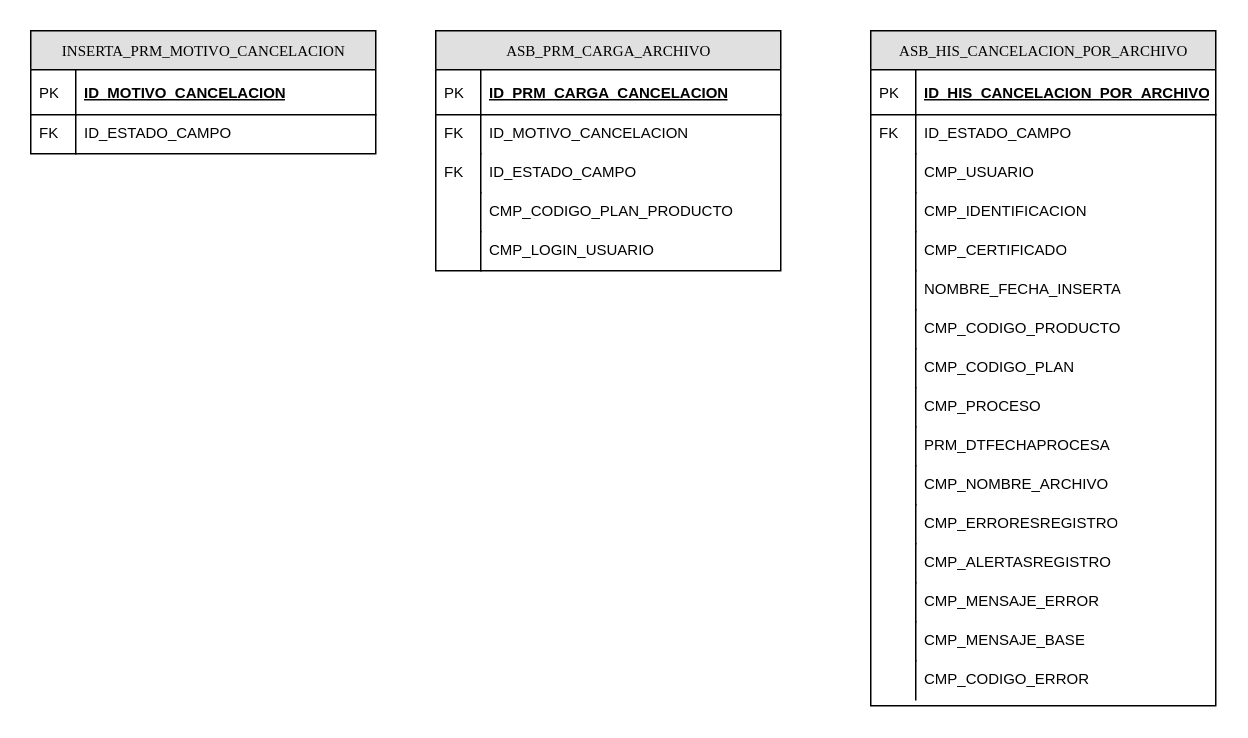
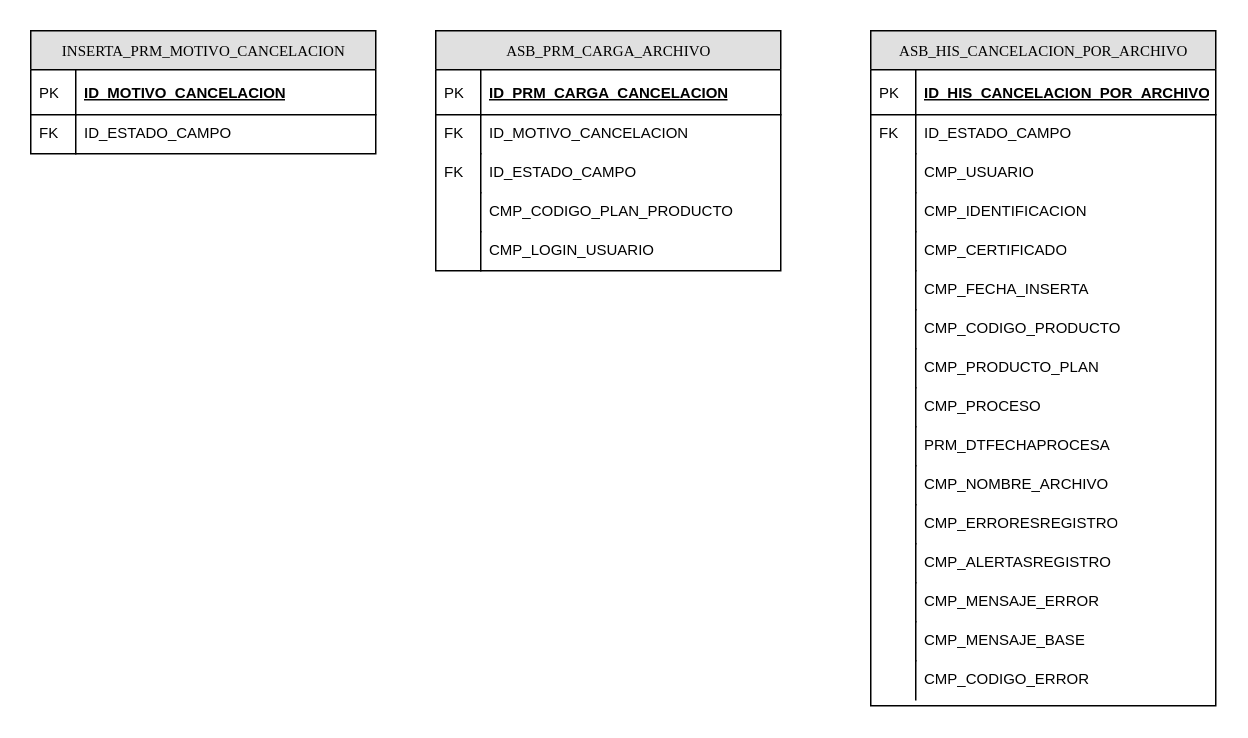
  <mxCell id="0" />
  <mxCell id="1" parent="0" />
  <mxCell id="2" value="INSERTA_PRM_MOTIVO_CANCELACION" style="swimlane;html=1;fontStyle=0;childLayout=stackLayout;horizontal=1;startSize=26;fillColor=#e0e0e0;horizontalStack=0;resizeParent=1;resizeLast=0;collapsible=1;marginBottom=0;swimlaneFillColor=#ffffff;align=center;rounded=0;shadow=0;comic=0;labelBackgroundColor=none;strokeWidth=1;fontFamily=Verdana;fontSize=10;" parent="1" vertex="1"><mxGeometry x="20" y="20" width="230" height="82" as="geometry" /></mxCell>
  <mxCell id="3" value="ID_MOTIVO_CANCELACION" style="shape=partialRectangle;top=0;left=0;right=0;bottom=1;html=1;align=left;verticalAlign=middle;fillColor=none;spacingLeft=34;spacingRight=4;whiteSpace=wrap;overflow=hidden;rotatable=0;points=[[0,0.5],[1,0.5]];portConstraint=eastwest;dropTarget=0;fontStyle=5;fontSize=10;" parent="2" vertex="1"><mxGeometry y="26" width="230" height="30" as="geometry" /></mxCell>
  <mxCell id="4" value="PK" style="shape=partialRectangle;top=0;left=0;bottom=0;html=1;fillColor=none;align=left;verticalAlign=middle;spacingLeft=4;spacingRight=4;whiteSpace=wrap;overflow=hidden;rotatable=0;points=[];portConstraint=eastwest;part=1;fontSize=10;" parent="3" vertex="1" connectable="0"><mxGeometry width="30" height="30" as="geometry" /></mxCell>
  <mxCell id="5" value="ID_ESTADO_CAMPO" style="shape=partialRectangle;top=0;left=0;right=0;bottom=0;html=1;align=left;verticalAlign=top;fillColor=none;spacingLeft=34;spacingRight=4;whiteSpace=wrap;overflow=hidden;rotatable=0;points=[[0,0.5],[1,0.5]];portConstraint=eastwest;dropTarget=0;fontSize=10;" parent="2" vertex="1"><mxGeometry y="56" width="230" height="26" as="geometry" /></mxCell>
  <mxCell id="6" value="FK" style="shape=partialRectangle;top=0;left=0;bottom=0;html=1;fillColor=none;align=left;verticalAlign=top;spacingLeft=4;spacingRight=4;whiteSpace=wrap;overflow=hidden;rotatable=0;points=[];portConstraint=eastwest;part=1;fontSize=10;" parent="5" vertex="1" connectable="0"><mxGeometry width="30" height="26" as="geometry" /></mxCell>
  <mxCell id="7" value="ASB_PRM_CARGA_ARCHIVO" style="swimlane;html=1;fontStyle=0;childLayout=stackLayout;horizontal=1;startSize=26;fillColor=#e0e0e0;horizontalStack=0;resizeParent=1;resizeLast=0;collapsible=1;marginBottom=0;swimlaneFillColor=#ffffff;align=center;rounded=0;shadow=0;comic=0;labelBackgroundColor=none;strokeWidth=1;fontFamily=Verdana;fontSize=10;" vertex="1" parent="1"><mxGeometry x="290" y="20" width="230" height="160" as="geometry" /></mxCell>
  <mxCell id="8" value="ID_PRM_CARGA_CANCELACION" style="shape=partialRectangle;top=0;left=0;right=0;bottom=1;html=1;align=left;verticalAlign=middle;fillColor=none;spacingLeft=34;spacingRight=4;whiteSpace=wrap;overflow=hidden;rotatable=0;points=[[0,0.5],[1,0.5]];portConstraint=eastwest;dropTarget=0;fontStyle=5;fontSize=10;" vertex="1" parent="7"><mxGeometry y="26" width="230" height="30" as="geometry" /></mxCell>
  <mxCell id="9" value="PK" style="shape=partialRectangle;top=0;left=0;bottom=0;html=1;fillColor=none;align=left;verticalAlign=middle;spacingLeft=4;spacingRight=4;whiteSpace=wrap;overflow=hidden;rotatable=0;points=[];portConstraint=eastwest;part=1;fontSize=10;" vertex="1" connectable="0" parent="8"><mxGeometry width="30" height="30" as="geometry" /></mxCell>
  <mxCell id="10" value="ID_MOTIVO_CANCELACION" style="shape=partialRectangle;top=0;left=0;right=0;bottom=0;html=1;align=left;verticalAlign=top;fillColor=none;spacingLeft=34;spacingRight=4;whiteSpace=wrap;overflow=hidden;rotatable=0;points=[[0,0.5],[1,0.5]];portConstraint=eastwest;dropTarget=0;fontSize=10;" vertex="1" parent="7"><mxGeometry y="56" width="230" height="26" as="geometry" /></mxCell>
  <mxCell id="11" value="FK" style="shape=partialRectangle;top=0;left=0;bottom=0;html=1;fillColor=none;align=left;verticalAlign=top;spacingLeft=4;spacingRight=4;whiteSpace=wrap;overflow=hidden;rotatable=0;points=[];portConstraint=eastwest;part=1;fontSize=10;" vertex="1" connectable="0" parent="10"><mxGeometry width="30" height="26" as="geometry" /></mxCell>
  <mxCell id="12" value="ID_ESTADO_CAMPO" style="shape=partialRectangle;top=0;left=0;right=0;bottom=0;html=1;align=left;verticalAlign=top;fillColor=none;spacingLeft=34;spacingRight=4;whiteSpace=wrap;overflow=hidden;rotatable=0;points=[[0,0.5],[1,0.5]];portConstraint=eastwest;dropTarget=0;fontSize=10;" vertex="1" parent="7"><mxGeometry y="82" width="230" height="26" as="geometry" /></mxCell>
  <mxCell id="13" value="FK" style="shape=partialRectangle;top=0;left=0;bottom=0;html=1;fillColor=none;align=left;verticalAlign=top;spacingLeft=4;spacingRight=4;whiteSpace=wrap;overflow=hidden;rotatable=0;points=[];portConstraint=eastwest;part=1;fontSize=10;" vertex="1" connectable="0" parent="12"><mxGeometry width="30" height="26" as="geometry" /></mxCell>
  <mxCell id="14" value="CMP_CODIGO_PLAN_PRODUCTO" style="shape=partialRectangle;top=0;left=0;right=0;bottom=0;html=1;align=left;verticalAlign=top;fillColor=none;spacingLeft=34;spacingRight=4;whiteSpace=wrap;overflow=hidden;rotatable=0;points=[[0,0.5],[1,0.5]];portConstraint=eastwest;dropTarget=0;fontSize=10;" vertex="1" parent="7"><mxGeometry y="108" width="230" height="26" as="geometry" /></mxCell>
  <mxCell id="15" value="" style="shape=partialRectangle;top=0;left=0;bottom=0;html=1;fillColor=none;align=left;verticalAlign=top;spacingLeft=4;spacingRight=4;whiteSpace=wrap;overflow=hidden;rotatable=0;points=[];portConstraint=eastwest;part=1;fontSize=10;" vertex="1" connectable="0" parent="14"><mxGeometry width="30" height="26" as="geometry" /></mxCell>
  <mxCell id="16" value="CMP_LOGIN_USUARIO" style="shape=partialRectangle;top=0;left=0;right=0;bottom=0;html=1;align=left;verticalAlign=top;fillColor=none;spacingLeft=34;spacingRight=4;whiteSpace=wrap;overflow=hidden;rotatable=0;points=[[0,0.5],[1,0.5]];portConstraint=eastwest;dropTarget=0;fontSize=10;" vertex="1" parent="7"><mxGeometry y="134" width="230" height="26" as="geometry" /></mxCell>
  <mxCell id="17" value="" style="shape=partialRectangle;top=0;left=0;bottom=0;html=1;fillColor=none;align=left;verticalAlign=top;spacingLeft=4;spacingRight=4;whiteSpace=wrap;overflow=hidden;rotatable=0;points=[];portConstraint=eastwest;part=1;fontSize=10;" vertex="1" connectable="0" parent="16"><mxGeometry width="30" height="26" as="geometry" /></mxCell>
  <mxCell id="18" value="ASB_HIS_CANCELACION_POR_ARCHIVO" style="swimlane;html=1;fontStyle=0;childLayout=stackLayout;horizontal=1;startSize=26;fillColor=#e0e0e0;horizontalStack=0;resizeParent=1;resizeLast=0;collapsible=1;marginBottom=0;swimlaneFillColor=#ffffff;align=center;rounded=0;shadow=0;comic=0;labelBackgroundColor=none;strokeWidth=1;fontFamily=Verdana;fontSize=10;" vertex="1" parent="1"><mxGeometry x="580" y="20" width="230" height="450" as="geometry" /></mxCell>
  <mxCell id="19" value="ID_HIS_CANCELACION_POR_ARCHIVO" style="shape=partialRectangle;top=0;left=0;right=0;bottom=1;html=1;align=left;verticalAlign=middle;fillColor=none;spacingLeft=34;spacingRight=4;whiteSpace=wrap;overflow=hidden;rotatable=0;points=[[0,0.5],[1,0.5]];portConstraint=eastwest;dropTarget=0;fontStyle=5;fontSize=10;" vertex="1" parent="18"><mxGeometry y="26" width="230" height="30" as="geometry" /></mxCell>
  <mxCell id="20" value="PK" style="shape=partialRectangle;top=0;left=0;bottom=0;html=1;fillColor=none;align=left;verticalAlign=middle;spacingLeft=4;spacingRight=4;whiteSpace=wrap;overflow=hidden;rotatable=0;points=[];portConstraint=eastwest;part=1;fontSize=10;" vertex="1" connectable="0" parent="19"><mxGeometry width="30" height="30" as="geometry" /></mxCell>
  <mxCell id="21" value="ID_ESTADO_CAMPO" style="shape=partialRectangle;top=0;left=0;right=0;bottom=0;html=1;align=left;verticalAlign=top;fillColor=none;spacingLeft=34;spacingRight=4;whiteSpace=wrap;overflow=hidden;rotatable=0;points=[[0,0.5],[1,0.5]];portConstraint=eastwest;dropTarget=0;fontSize=10;" vertex="1" parent="18"><mxGeometry y="56" width="230" height="26" as="geometry" /></mxCell>
  <mxCell id="22" value="FK" style="shape=partialRectangle;top=0;left=0;bottom=0;html=1;fillColor=none;align=left;verticalAlign=top;spacingLeft=4;spacingRight=4;whiteSpace=wrap;overflow=hidden;rotatable=0;points=[];portConstraint=eastwest;part=1;fontSize=10;" vertex="1" connectable="0" parent="21"><mxGeometry width="30" height="26" as="geometry" /></mxCell>
  <mxCell id="23" value="CMP_USUARIO" style="shape=partialRectangle;top=0;left=0;right=0;bottom=0;html=1;align=left;verticalAlign=top;fillColor=none;spacingLeft=34;spacingRight=4;whiteSpace=wrap;overflow=hidden;rotatable=0;points=[[0,0.5],[1,0.5]];portConstraint=eastwest;dropTarget=0;fontSize=10;" vertex="1" parent="18"><mxGeometry y="82" width="230" height="26" as="geometry" /></mxCell>
  <mxCell id="24" value="" style="shape=partialRectangle;top=0;left=0;bottom=0;html=1;fillColor=none;align=left;verticalAlign=top;spacingLeft=4;spacingRight=4;whiteSpace=wrap;overflow=hidden;rotatable=0;points=[];portConstraint=eastwest;part=1;fontSize=10;" vertex="1" connectable="0" parent="23"><mxGeometry width="30" height="26" as="geometry" /></mxCell>
  <mxCell id="25" value="CMP_IDENTIFICACION" style="shape=partialRectangle;top=0;left=0;right=0;bottom=0;html=1;align=left;verticalAlign=top;fillColor=none;spacingLeft=34;spacingRight=4;whiteSpace=wrap;overflow=hidden;rotatable=0;points=[[0,0.5],[1,0.5]];portConstraint=eastwest;dropTarget=0;fontSize=10;" vertex="1" parent="18"><mxGeometry y="108" width="230" height="26" as="geometry" /></mxCell>
  <mxCell id="26" value="" style="shape=partialRectangle;top=0;left=0;bottom=0;html=1;fillColor=none;align=left;verticalAlign=top;spacingLeft=4;spacingRight=4;whiteSpace=wrap;overflow=hidden;rotatable=0;points=[];portConstraint=eastwest;part=1;fontSize=10;" vertex="1" connectable="0" parent="25"><mxGeometry width="30" height="26" as="geometry" /></mxCell>
  <mxCell id="27" value="CMP_CERTIFICADO" style="shape=partialRectangle;top=0;left=0;right=0;bottom=0;html=1;align=left;verticalAlign=top;fillColor=none;spacingLeft=34;spacingRight=4;whiteSpace=wrap;overflow=hidden;rotatable=0;points=[[0,0.5],[1,0.5]];portConstraint=eastwest;dropTarget=0;fontSize=10;" vertex="1" parent="18"><mxGeometry y="134" width="230" height="26" as="geometry" /></mxCell>
  <mxCell id="28" value="" style="shape=partialRectangle;top=0;left=0;bottom=0;html=1;fillColor=none;align=left;verticalAlign=top;spacingLeft=4;spacingRight=4;whiteSpace=wrap;overflow=hidden;rotatable=0;points=[];portConstraint=eastwest;part=1;fontSize=10;" vertex="1" connectable="0" parent="27"><mxGeometry width="30" height="26" as="geometry" /></mxCell>
- <mxCell id="29" value="NOMBRE_FECHA_INSERTA" style="shape=partialRectangle;top=0;left=0;right=0;bottom=0;html=1;align=left;verticalAlign=top;fillColor=none;spacingLeft=34;spacingRight=4;whiteSpace=wrap;overflow=hidden;rotatable=0;points=[[0,0.5],[1,0.5]];portConstraint=eastwest;dropTarget=0;fontSize=10;" vertex="1" parent="18"><mxGeometry y="160" width="230" height="26" as="geometry" /></mxCell>
+ <mxCell id="29" value="CMP_FECHA_INSERTA" style="shape=partialRectangle;top=0;left=0;right=0;bottom=0;html=1;align=left;verticalAlign=top;fillColor=none;spacingLeft=34;spacingRight=4;whiteSpace=wrap;overflow=hidden;rotatable=0;points=[[0,0.5],[1,0.5]];portConstraint=eastwest;dropTarget=0;fontSize=10;" vertex="1" parent="18"><mxGeometry y="160" width="230" height="26" as="geometry" /></mxCell>
  <mxCell id="30" value="" style="shape=partialRectangle;top=0;left=0;bottom=0;html=1;fillColor=none;align=left;verticalAlign=top;spacingLeft=4;spacingRight=4;whiteSpace=wrap;overflow=hidden;rotatable=0;points=[];portConstraint=eastwest;part=1;fontSize=10;" vertex="1" connectable="0" parent="29"><mxGeometry width="30" height="26" as="geometry" /></mxCell>
  <mxCell id="31" value="CMP_CODIGO_PRODUCTO" style="shape=partialRectangle;top=0;left=0;right=0;bottom=0;html=1;align=left;verticalAlign=top;fillColor=none;spacingLeft=34;spacingRight=4;whiteSpace=wrap;overflow=hidden;rotatable=0;points=[[0,0.5],[1,0.5]];portConstraint=eastwest;dropTarget=0;fontSize=10;" vertex="1" parent="18"><mxGeometry y="186" width="230" height="26" as="geometry" /></mxCell>
  <mxCell id="32" value="" style="shape=partialRectangle;top=0;left=0;bottom=0;html=1;fillColor=none;align=left;verticalAlign=top;spacingLeft=4;spacingRight=4;whiteSpace=wrap;overflow=hidden;rotatable=0;points=[];portConstraint=eastwest;part=1;fontSize=10;" vertex="1" connectable="0" parent="31"><mxGeometry width="30" height="26" as="geometry" /></mxCell>
- <mxCell id="33" value="CMP_CODIGO_PLAN" style="shape=partialRectangle;top=0;left=0;right=0;bottom=0;html=1;align=left;verticalAlign=top;fillColor=none;spacingLeft=34;spacingRight=4;whiteSpace=wrap;overflow=hidden;rotatable=0;points=[[0,0.5],[1,0.5]];portConstraint=eastwest;dropTarget=0;fontSize=10;" vertex="1" parent="18"><mxGeometry y="212" width="230" height="26" as="geometry" /></mxCell>
+ <mxCell id="33" value="CMP_PRODUCTO_PLAN" style="shape=partialRectangle;top=0;left=0;right=0;bottom=0;html=1;align=left;verticalAlign=top;fillColor=none;spacingLeft=34;spacingRight=4;whiteSpace=wrap;overflow=hidden;rotatable=0;points=[[0,0.5],[1,0.5]];portConstraint=eastwest;dropTarget=0;fontSize=10;" vertex="1" parent="18"><mxGeometry y="212" width="230" height="26" as="geometry" /></mxCell>
  <mxCell id="34" value="" style="shape=partialRectangle;top=0;left=0;bottom=0;html=1;fillColor=none;align=left;verticalAlign=top;spacingLeft=4;spacingRight=4;whiteSpace=wrap;overflow=hidden;rotatable=0;points=[];portConstraint=eastwest;part=1;fontSize=10;" vertex="1" connectable="0" parent="33"><mxGeometry width="30" height="26" as="geometry" /></mxCell>
  <mxCell id="35" value="CMP_PROCESO" style="shape=partialRectangle;top=0;left=0;right=0;bottom=0;html=1;align=left;verticalAlign=top;fillColor=none;spacingLeft=34;spacingRight=4;whiteSpace=wrap;overflow=hidden;rotatable=0;points=[[0,0.5],[1,0.5]];portConstraint=eastwest;dropTarget=0;fontSize=10;" vertex="1" parent="18"><mxGeometry y="238" width="230" height="26" as="geometry" /></mxCell>
  <mxCell id="36" value="" style="shape=partialRectangle;top=0;left=0;bottom=0;html=1;fillColor=none;align=left;verticalAlign=top;spacingLeft=4;spacingRight=4;whiteSpace=wrap;overflow=hidden;rotatable=0;points=[];portConstraint=eastwest;part=1;fontSize=10;" vertex="1" connectable="0" parent="35"><mxGeometry width="30" height="26" as="geometry" /></mxCell>
  <mxCell id="37" value="PRM_DTFECHAPROCESA" style="shape=partialRectangle;top=0;left=0;right=0;bottom=0;html=1;align=left;verticalAlign=top;fillColor=none;spacingLeft=34;spacingRight=4;whiteSpace=wrap;overflow=hidden;rotatable=0;points=[[0,0.5],[1,0.5]];portConstraint=eastwest;dropTarget=0;fontSize=10;" vertex="1" parent="18"><mxGeometry y="264" width="230" height="26" as="geometry" /></mxCell>
  <mxCell id="38" value="" style="shape=partialRectangle;top=0;left=0;bottom=0;html=1;fillColor=none;align=left;verticalAlign=top;spacingLeft=4;spacingRight=4;whiteSpace=wrap;overflow=hidden;rotatable=0;points=[];portConstraint=eastwest;part=1;fontSize=10;" vertex="1" connectable="0" parent="37"><mxGeometry width="30" height="26" as="geometry" /></mxCell>
  <mxCell id="39" value="CMP_NOMBRE_ARCHIVO" style="shape=partialRectangle;top=0;left=0;right=0;bottom=0;html=1;align=left;verticalAlign=top;fillColor=none;spacingLeft=34;spacingRight=4;whiteSpace=wrap;overflow=hidden;rotatable=0;points=[[0,0.5],[1,0.5]];portConstraint=eastwest;dropTarget=0;fontSize=10;" vertex="1" parent="18"><mxGeometry y="290" width="230" height="26" as="geometry" /></mxCell>
  <mxCell id="40" value="" style="shape=partialRectangle;top=0;left=0;bottom=0;html=1;fillColor=none;align=left;verticalAlign=top;spacingLeft=4;spacingRight=4;whiteSpace=wrap;overflow=hidden;rotatable=0;points=[];portConstraint=eastwest;part=1;fontSize=10;" vertex="1" connectable="0" parent="39"><mxGeometry width="30" height="26" as="geometry" /></mxCell>
  <mxCell id="41" value="CMP_ERRORESREGISTRO" style="shape=partialRectangle;top=0;left=0;right=0;bottom=0;html=1;align=left;verticalAlign=top;fillColor=none;spacingLeft=34;spacingRight=4;whiteSpace=wrap;overflow=hidden;rotatable=0;points=[[0,0.5],[1,0.5]];portConstraint=eastwest;dropTarget=0;fontSize=10;" vertex="1" parent="18"><mxGeometry y="316" width="230" height="26" as="geometry" /></mxCell>
  <mxCell id="42" value="" style="shape=partialRectangle;top=0;left=0;bottom=0;html=1;fillColor=none;align=left;verticalAlign=top;spacingLeft=4;spacingRight=4;whiteSpace=wrap;overflow=hidden;rotatable=0;points=[];portConstraint=eastwest;part=1;fontSize=10;" vertex="1" connectable="0" parent="41"><mxGeometry width="30" height="26" as="geometry" /></mxCell>
  <mxCell id="43" value="CMP_ALERTASREGISTRO" style="shape=partialRectangle;top=0;left=0;right=0;bottom=0;html=1;align=left;verticalAlign=top;fillColor=none;spacingLeft=34;spacingRight=4;whiteSpace=wrap;overflow=hidden;rotatable=0;points=[[0,0.5],[1,0.5]];portConstraint=eastwest;dropTarget=0;fontSize=10;" vertex="1" parent="18"><mxGeometry y="342" width="230" height="26" as="geometry" /></mxCell>
  <mxCell id="44" value="" style="shape=partialRectangle;top=0;left=0;bottom=0;html=1;fillColor=none;align=left;verticalAlign=top;spacingLeft=4;spacingRight=4;whiteSpace=wrap;overflow=hidden;rotatable=0;points=[];portConstraint=eastwest;part=1;fontSize=10;" vertex="1" connectable="0" parent="43"><mxGeometry width="30" height="26" as="geometry" /></mxCell>
  <mxCell id="45" value="CMP_MENSAJE_ERROR" style="shape=partialRectangle;top=0;left=0;right=0;bottom=0;html=1;align=left;verticalAlign=top;fillColor=none;spacingLeft=34;spacingRight=4;whiteSpace=wrap;overflow=hidden;rotatable=0;points=[[0,0.5],[1,0.5]];portConstraint=eastwest;dropTarget=0;fontSize=10;" vertex="1" parent="18"><mxGeometry y="368" width="230" height="26" as="geometry" /></mxCell>
  <mxCell id="46" value="" style="shape=partialRectangle;top=0;left=0;bottom=0;html=1;fillColor=none;align=left;verticalAlign=top;spacingLeft=4;spacingRight=4;whiteSpace=wrap;overflow=hidden;rotatable=0;points=[];portConstraint=eastwest;part=1;fontSize=10;" vertex="1" connectable="0" parent="45"><mxGeometry width="30" height="26" as="geometry" /></mxCell>
  <mxCell id="47" value="CMP_MENSAJE_BASE" style="shape=partialRectangle;top=0;left=0;right=0;bottom=0;html=1;align=left;verticalAlign=top;fillColor=none;spacingLeft=34;spacingRight=4;whiteSpace=wrap;overflow=hidden;rotatable=0;points=[[0,0.5],[1,0.5]];portConstraint=eastwest;dropTarget=0;fontSize=10;" vertex="1" parent="18"><mxGeometry y="394" width="230" height="26" as="geometry" /></mxCell>
  <mxCell id="48" value="" style="shape=partialRectangle;top=0;left=0;bottom=0;html=1;fillColor=none;align=left;verticalAlign=top;spacingLeft=4;spacingRight=4;whiteSpace=wrap;overflow=hidden;rotatable=0;points=[];portConstraint=eastwest;part=1;fontSize=10;" vertex="1" connectable="0" parent="47"><mxGeometry width="30" height="26" as="geometry" /></mxCell>
  <mxCell id="49" value="CMP_CODIGO_ERROR" style="shape=partialRectangle;top=0;left=0;right=0;bottom=0;html=1;align=left;verticalAlign=top;fillColor=none;spacingLeft=34;spacingRight=4;whiteSpace=wrap;overflow=hidden;rotatable=0;points=[[0,0.5],[1,0.5]];portConstraint=eastwest;dropTarget=0;fontSize=10;" vertex="1" parent="18"><mxGeometry y="420" width="230" height="26" as="geometry" /></mxCell>
  <mxCell id="50" value="" style="shape=partialRectangle;top=0;left=0;bottom=0;html=1;fillColor=none;align=left;verticalAlign=top;spacingLeft=4;spacingRight=4;whiteSpace=wrap;overflow=hidden;rotatable=0;points=[];portConstraint=eastwest;part=1;fontSize=10;" vertex="1" connectable="0" parent="49"><mxGeometry width="30" height="26" as="geometry" /></mxCell>
